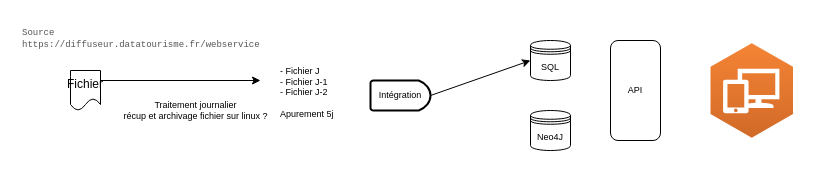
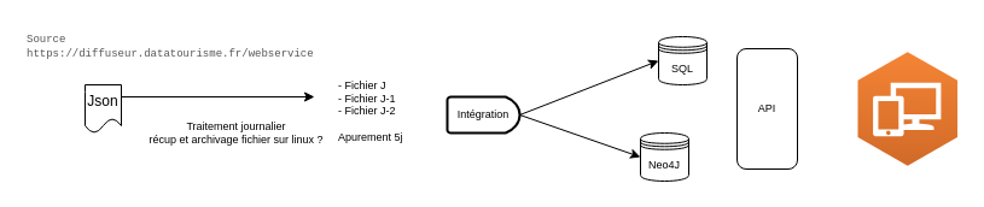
  <mxCell id="0" />
  <mxCell id="1" parent="0" />
- <mxCell id="2" value="Fichier" style="shape=document;whiteSpace=wrap;html=1;boundedLbl=1;" vertex="1" parent="1"><mxGeometry x="70" y="70" width="30" height="40" as="geometry" /></mxCell>
+ <mxCell id="2" value="Json" style="shape=document;whiteSpace=wrap;html=1;boundedLbl=1;" vertex="1" parent="1"><mxGeometry x="70" y="70" width="30" height="40" as="geometry" /></mxCell>
  <mxCell id="3" value="&lt;span style=&quot;color: rgb(85, 85, 85); font-family: Menlo, Monaco, Consolas, &amp;quot;Courier New&amp;quot;, monospace; font-size: 9px; font-style: normal; font-variant-ligatures: normal; font-variant-caps: normal; font-weight: 400; letter-spacing: normal; orphans: 2; text-align: start; text-indent: 0px; text-transform: none; widows: 2; word-spacing: 0px; -webkit-text-stroke-width: 0px; background-color: rgb(255, 255, 255); text-decoration-thickness: initial; text-decoration-style: initial; text-decoration-color: initial; float: none; display: inline !important;&quot;&gt;Source&lt;br&gt;https://diffuseur.datatourisme.fr/webservice&lt;/span&gt;" style="text;html=1;fontSize=9;whiteSpace=wrap;" vertex="1" parent="1"><mxGeometry x="20" y="20" width="130" height="30" as="geometry" /></mxCell>
  <mxCell id="4" value="" style="endArrow=classic;html=1;rounded=0;fontSize=9;exitX=1;exitY=0.25;exitDx=0;exitDy=0;" edge="1" parent="1" source="2"><mxGeometry width="50" height="50" relative="1" as="geometry"><mxPoint x="150" y="110" as="sourcePoint" /><mxPoint x="260" y="80" as="targetPoint" /></mxGeometry></mxCell>
  <mxCell id="5" value="Traitement journalier&lt;br&gt;récup et archivage fichier sur linux ?" style="text;html=1;align=center;verticalAlign=middle;resizable=0;points=[];autosize=1;strokeColor=none;fillColor=none;fontSize=9;" vertex="1" parent="1"><mxGeometry x="110" y="90" width="170" height="40" as="geometry" /></mxCell>
- <mxCell id="6" value="SQL" style="shape=datastore;whiteSpace=wrap;html=1;fontSize=9;" vertex="1" parent="1"><mxGeometry x="530" y="40" width="40" height="40" as="geometry" /></mxCell>
+ <mxCell id="6" value="SQL" style="shape=datastore;whiteSpace=wrap;html=1;fontSize=9;" vertex="1" parent="1"><mxGeometry x="545" y="30" width="40" height="40" as="geometry" /></mxCell>
  <mxCell id="7" value="Neo4J" style="shape=datastore;whiteSpace=wrap;html=1;fontSize=9;" vertex="1" parent="1"><mxGeometry x="530" y="110" width="40" height="40" as="geometry" /></mxCell>
  <mxCell id="8" value="&lt;div&gt;&lt;br&gt;&lt;/div&gt;&lt;div&gt;- Fichier J&lt;/div&gt;&lt;div&gt;- Fichier J-1&lt;/div&gt;&lt;div&gt;- Fichier J-2&lt;/div&gt;&lt;div&gt;&lt;br&gt;&lt;/div&gt;&lt;div&gt;Apurement 5j&lt;/div&gt;" style="text;strokeColor=none;fillColor=none;html=1;whiteSpace=wrap;verticalAlign=top;overflow=hidden;fontSize=9;spacing=0;" vertex="1" parent="1"><mxGeometry x="280" y="50" width="100" height="80" as="geometry" /></mxCell>
  <mxCell id="9" value="Intégration" style="strokeWidth=2;html=1;shape=mxgraph.flowchart.delay;whiteSpace=wrap;fontSize=9;" vertex="1" parent="1"><mxGeometry x="370" y="80" width="60" height="30" as="geometry" /></mxCell>
  <mxCell id="10" value="" style="endArrow=classic;html=1;rounded=0;fontSize=9;entryX=0;entryY=0.5;entryDx=0;entryDy=0;exitX=1;exitY=0.5;exitDx=0;exitDy=0;exitPerimeter=0;" edge="1" parent="1" source="9" target="6"><mxGeometry width="50" height="50" relative="1" as="geometry"><mxPoint x="440" y="90" as="sourcePoint" /><mxPoint x="480" y="20" as="targetPoint" /></mxGeometry></mxCell>
+ <mxCell id="11" value="" style="endArrow=classic;html=1;rounded=0;fontSize=9;entryX=0;entryY=0.5;entryDx=0;entryDy=0;exitX=1;exitY=0.5;exitDx=0;exitDy=0;exitPerimeter=0;" edge="1" parent="1" source="9" target="7"><mxGeometry width="50" height="50" relative="1" as="geometry"><mxPoint x="450" y="100" as="sourcePoint" /><mxPoint x="540" y="70" as="targetPoint" /></mxGeometry></mxCell>
  <mxCell id="12" value="" style="outlineConnect=0;dashed=0;verticalLabelPosition=bottom;verticalAlign=top;align=center;html=1;shape=mxgraph.aws3.workspaces;fillColor=#D16A28;gradientColor=#F58435;gradientDirection=north;fontSize=9;" vertex="1" parent="1"><mxGeometry x="710" y="42.75" width="82.5" height="94.5" as="geometry" /></mxCell>
  <mxCell id="13" value="API" style="whiteSpace=wrap;html=1;fontSize=9;rounded=1;" vertex="1" parent="1"><mxGeometry x="610" y="40" width="50" height="100" as="geometry" /></mxCell>
